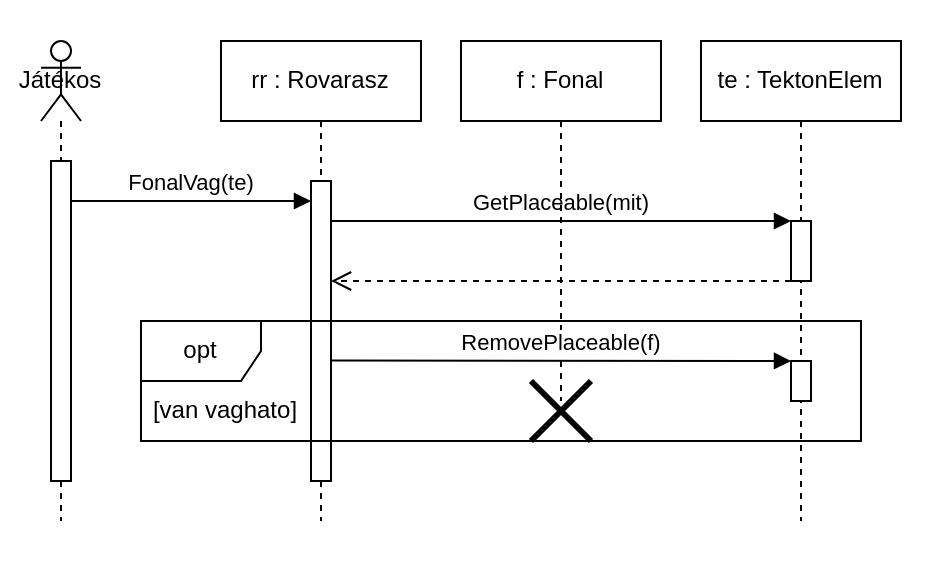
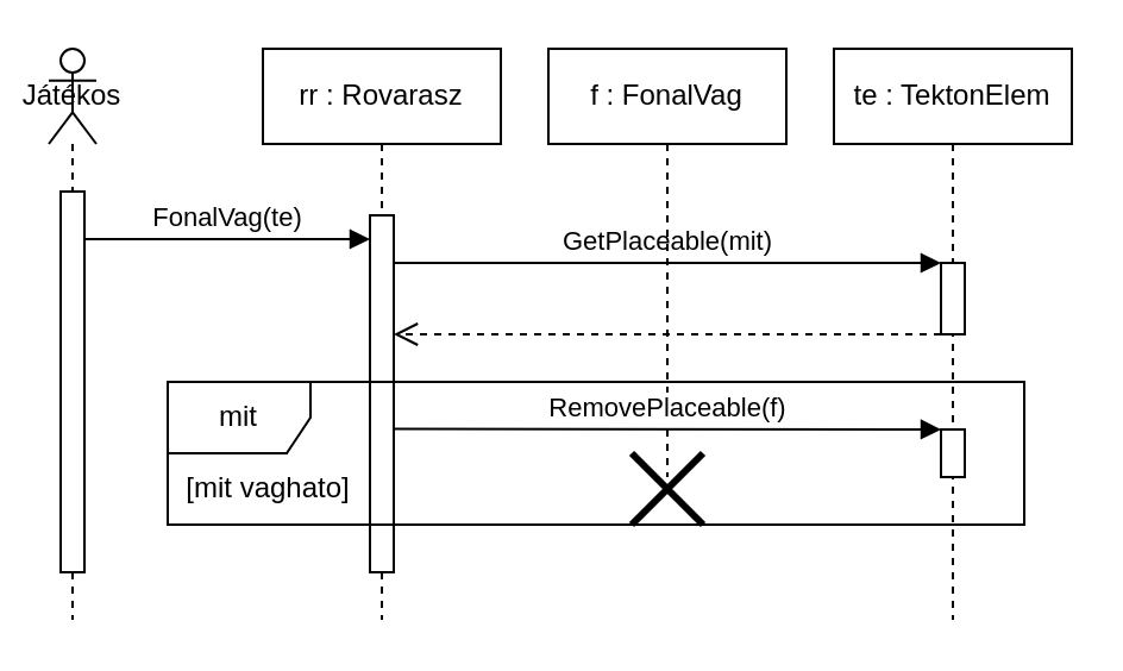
  <mxCell id="0" />
  <mxCell id="1" parent="0" />
  <mxCell id="2" value="rr : Rovarasz" style="shape=umlLifeline;perimeter=lifelinePerimeter;whiteSpace=wrap;html=1;container=1;dropTarget=0;collapsible=0;recursiveResize=0;outlineConnect=0;portConstraint=eastwest;newEdgeStyle={&quot;curved&quot;:0,&quot;rounded&quot;:0};" parent="1" vertex="1"><mxGeometry x="110" y="20" width="100" height="240" as="geometry" /></mxCell>
  <mxCell id="3" value="" style="html=1;points=[[0,0,0,0,5],[0,1,0,0,-5],[1,0,0,0,5],[1,1,0,0,-5]];perimeter=orthogonalPerimeter;outlineConnect=0;targetShapes=umlLifeline;portConstraint=eastwest;newEdgeStyle={&quot;curved&quot;:0,&quot;rounded&quot;:0};" parent="2" vertex="1"><mxGeometry x="45" y="70" width="10" height="150" as="geometry" /></mxCell>
  <mxCell id="4" value="te : TektonElem" style="shape=umlLifeline;perimeter=lifelinePerimeter;whiteSpace=wrap;html=1;container=1;dropTarget=0;collapsible=0;recursiveResize=0;outlineConnect=0;portConstraint=eastwest;newEdgeStyle={&quot;curved&quot;:0,&quot;rounded&quot;:0};" parent="1" vertex="1"><mxGeometry x="350" y="20" width="100" height="240" as="geometry" /></mxCell>
  <mxCell id="5" value="" style="html=1;points=[[0,0,0,0,5],[0,1,0,0,-5],[1,0,0,0,5],[1,1,0,0,-5]];perimeter=orthogonalPerimeter;outlineConnect=0;targetShapes=umlLifeline;portConstraint=eastwest;newEdgeStyle={&quot;curved&quot;:0,&quot;rounded&quot;:0};" parent="4" vertex="1"><mxGeometry x="45" y="90" width="10" height="30" as="geometry" /></mxCell>
  <mxCell id="6" value="" style="html=1;points=[[0,0,0,0,5],[0,1,0,0,-5],[1,0,0,0,5],[1,1,0,0,-5]];perimeter=orthogonalPerimeter;outlineConnect=0;targetShapes=umlLifeline;portConstraint=eastwest;newEdgeStyle={&quot;curved&quot;:0,&quot;rounded&quot;:0};" parent="4" vertex="1"><mxGeometry x="45" y="160" width="10" height="20" as="geometry" /></mxCell>
  <mxCell id="7" value="&lt;div&gt;GetPlaceable(mit)&lt;/div&gt;" style="html=1;verticalAlign=bottom;endArrow=block;curved=0;rounded=0;" parent="1" edge="1"><mxGeometry x="-0.001" relative="1" as="geometry"><mxPoint x="165" y="110" as="sourcePoint" /><mxPoint x="395" y="110" as="targetPoint" /><mxPoint as="offset" /></mxGeometry></mxCell>
- <mxCell id="8" value="f : Fonal" style="shape=umlLifeline;perimeter=lifelinePerimeter;whiteSpace=wrap;html=1;container=1;dropTarget=0;collapsible=0;recursiveResize=0;outlineConnect=0;portConstraint=eastwest;newEdgeStyle={&quot;curved&quot;:0,&quot;rounded&quot;:0};" parent="1" vertex="1"><mxGeometry x="230" y="20" width="100" height="180" as="geometry" /></mxCell>
+ <mxCell id="8" value="f : FonalVag" style="shape=umlLifeline;perimeter=lifelinePerimeter;whiteSpace=wrap;html=1;container=1;dropTarget=0;collapsible=0;recursiveResize=0;outlineConnect=0;portConstraint=eastwest;newEdgeStyle={&quot;curved&quot;:0,&quot;rounded&quot;:0};" parent="1" vertex="1"><mxGeometry x="230" y="20" width="100" height="180" as="geometry" /></mxCell>
  <mxCell id="9" value="" style="html=1;verticalAlign=bottom;endArrow=open;dashed=1;endSize=8;curved=0;rounded=0;" parent="1" edge="1"><mxGeometry relative="1" as="geometry"><mxPoint x="395" y="140" as="sourcePoint" /><mxPoint x="165" y="140" as="targetPoint" /></mxGeometry></mxCell>
  <mxCell id="10" value="Játékos" style="shape=umlLifeline;perimeter=lifelinePerimeter;whiteSpace=wrap;html=1;container=1;dropTarget=0;collapsible=0;recursiveResize=0;outlineConnect=0;portConstraint=eastwest;newEdgeStyle={&quot;curved&quot;:0,&quot;rounded&quot;:0};participant=umlActor;" parent="1" vertex="1"><mxGeometry x="20" y="20" width="20" height="240" as="geometry" /></mxCell>
  <mxCell id="11" value="" style="html=1;points=[[0,0,0,0,5],[0,1,0,0,-5],[1,0,0,0,5],[1,1,0,0,-5]];perimeter=orthogonalPerimeter;outlineConnect=0;targetShapes=umlLifeline;portConstraint=eastwest;newEdgeStyle={&quot;curved&quot;:0,&quot;rounded&quot;:0};" parent="10" vertex="1"><mxGeometry x="5" y="60" width="10" height="160" as="geometry" /></mxCell>
  <mxCell id="12" value="FonalVag(te)" style="html=1;verticalAlign=bottom;endArrow=block;curved=0;rounded=0;" parent="1" target="3" edge="1"><mxGeometry width="80" relative="1" as="geometry"><mxPoint x="35" y="100" as="sourcePoint" /><mxPoint x="155" y="100" as="targetPoint" /></mxGeometry></mxCell>
- <mxCell id="13" value="opt" style="shape=umlFrame;whiteSpace=wrap;html=1;pointerEvents=0;" parent="1" vertex="1"><mxGeometry x="70" y="160" width="360" height="60" as="geometry" /></mxCell>
- <mxCell id="14" value="[van vaghato]" style="text;html=1;align=center;verticalAlign=middle;resizable=0;points=[];autosize=1;strokeColor=none;fillColor=none;" parent="1" vertex="1"><mxGeometry x="62" y="190" width="100" height="30" as="geometry" /></mxCell>
+ <mxCell id="13" value="mit" style="shape=umlFrame;whiteSpace=wrap;html=1;pointerEvents=0;" parent="1" vertex="1"><mxGeometry x="70" y="160" width="360" height="60" as="geometry" /></mxCell>
+ <mxCell id="14" value="[mit vaghato]" style="text;html=1;align=center;verticalAlign=middle;resizable=0;points=[];autosize=1;strokeColor=none;fillColor=none;" parent="1" vertex="1"><mxGeometry x="62" y="190" width="100" height="30" as="geometry" /></mxCell>
  <mxCell id="15" value="RemovePlaceable(f)" style="html=1;verticalAlign=bottom;endArrow=block;curved=0;rounded=0;" parent="1" target="6" edge="1"><mxGeometry width="80" relative="1" as="geometry"><mxPoint x="165" y="179.71" as="sourcePoint" /><mxPoint x="310" y="179.71" as="targetPoint" /></mxGeometry></mxCell>
  <mxCell id="16" value="" style="shape=umlDestroy;whiteSpace=wrap;html=1;strokeWidth=3;targetShapes=umlLifeline;" vertex="1" parent="1"><mxGeometry x="265" y="190" width="30" height="30" as="geometry" /></mxCell>
